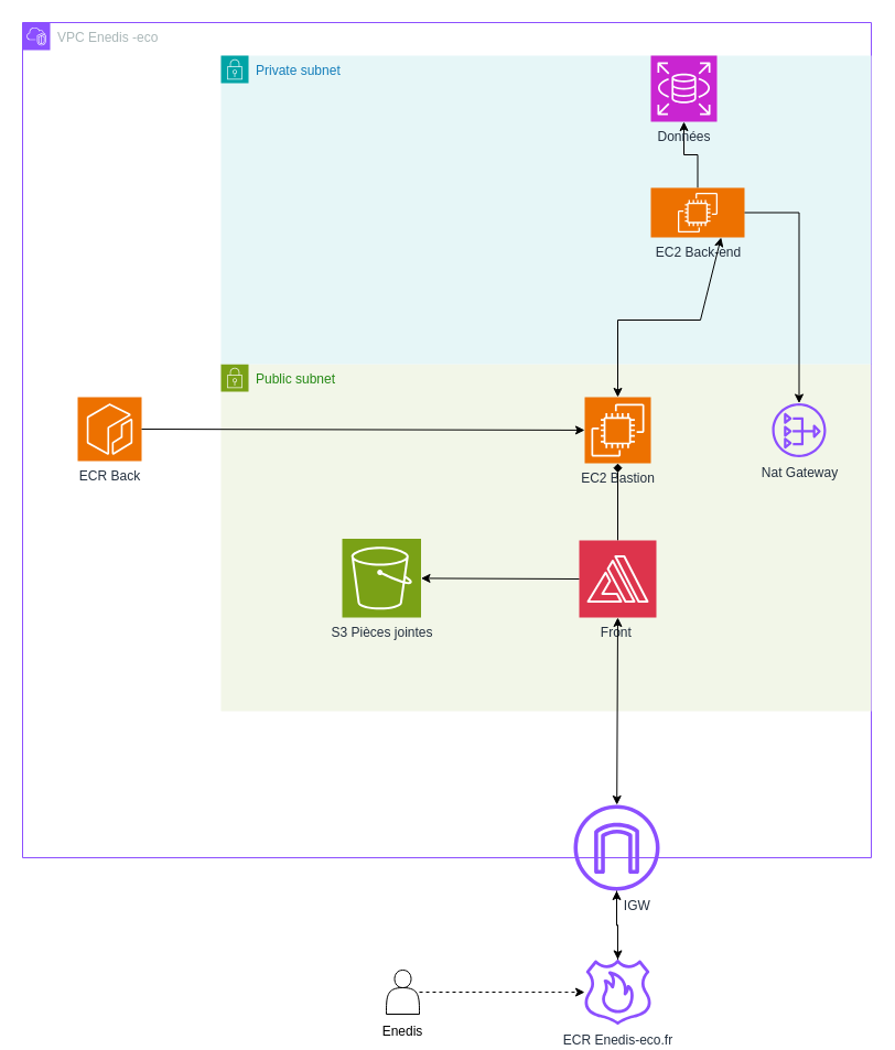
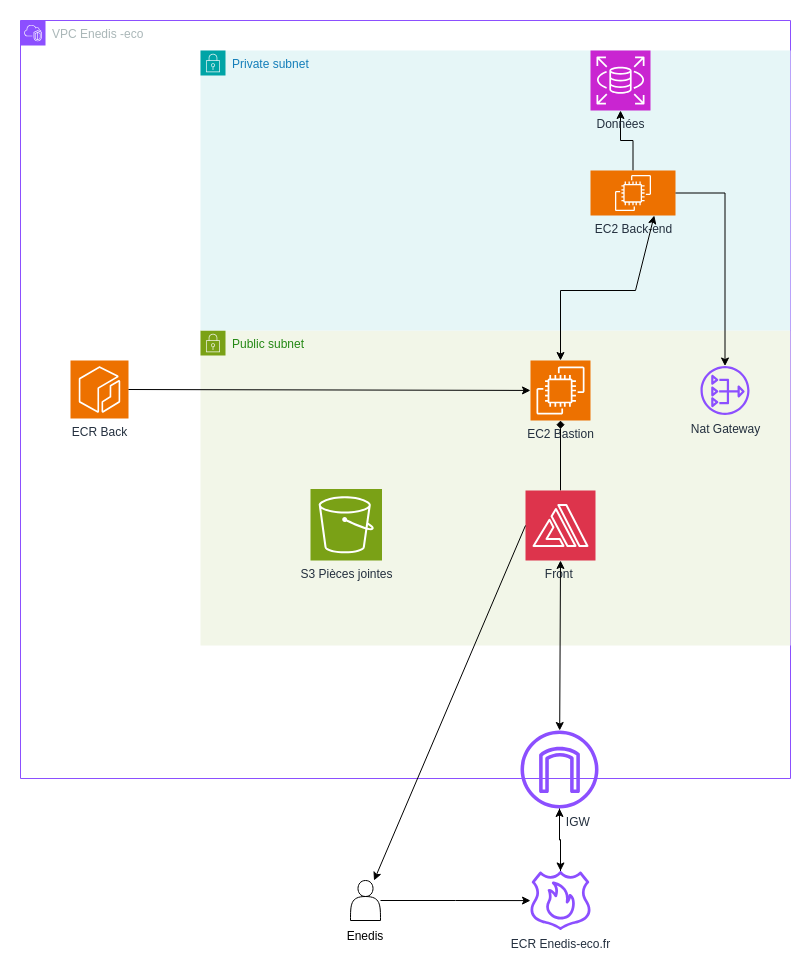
  <mxCell id="0" />
  <mxCell id="1" parent="0" />
  <mxCell id="2" value="VPC Enedis -eco" style="points=[[0,0],[0.25,0],[0.5,0],[0.75,0],[1,0],[1,0.25],[1,0.5],[1,0.75],[1,1],[0.75,1],[0.5,1],[0.25,1],[0,1],[0,0.75],[0,0.5],[0,0.25]];outlineConnect=0;gradientColor=none;html=1;whiteSpace=wrap;fontSize=12;fontStyle=0;container=1;pointerEvents=0;collapsible=0;recursiveResize=0;shape=mxgraph.aws4.group;grIcon=mxgraph.aws4.group_vpc2;strokeColor=#8C4FFF;fillColor=none;verticalAlign=top;align=left;spacingLeft=30;fontColor=#AAB7B8;dashed=0;rotation=0;" vertex="1" parent="1"><mxGeometry x="20" y="20" width="770" height="758" as="geometry" /></mxCell>
  <mxCell id="3" value="Public subnet" style="points=[[0,0],[0.25,0],[0.5,0],[0.75,0],[1,0],[1,0.25],[1,0.5],[1,0.75],[1,1],[0.75,1],[0.5,1],[0.25,1],[0,1],[0,0.75],[0,0.5],[0,0.25]];outlineConnect=0;gradientColor=none;html=1;whiteSpace=wrap;fontSize=12;fontStyle=0;container=1;pointerEvents=0;collapsible=0;recursiveResize=0;shape=mxgraph.aws4.group;grIcon=mxgraph.aws4.group_security_group;grStroke=0;strokeColor=#7AA116;fillColor=#F2F6E8;verticalAlign=top;align=left;spacingLeft=30;fontColor=#248814;dashed=0;" vertex="1" parent="2"><mxGeometry x="180" y="310" width="590" height="315" as="geometry" /></mxCell>
  <mxCell id="4" value="EC2 Bastion" style="sketch=0;points=[[0,0,0],[0.25,0,0],[0.5,0,0],[0.75,0,0],[1,0,0],[0,1,0],[0.25,1,0],[0.5,1,0],[0.75,1,0],[1,1,0],[0,0.25,0],[0,0.5,0],[0,0.75,0],[1,0.25,0],[1,0.5,0],[1,0.75,0]];outlineConnect=0;fontColor=#232F3E;fillColor=#ED7100;strokeColor=#ffffff;dashed=0;verticalLabelPosition=bottom;verticalAlign=top;align=center;html=1;fontSize=12;fontStyle=0;aspect=fixed;shape=mxgraph.aws4.resourceIcon;resIcon=mxgraph.aws4.ec2;" vertex="1" parent="3"><mxGeometry x="330" y="30" width="60" height="60" as="geometry" /></mxCell>
  <mxCell id="5" value="S3 Pièces jointes" style="sketch=0;points=[[0,0,0],[0.25,0,0],[0.5,0,0],[0.75,0,0],[1,0,0],[0,1,0],[0.25,1,0],[0.5,1,0],[0.75,1,0],[1,1,0],[0,0.25,0],[0,0.5,0],[0,0.75,0],[1,0.25,0],[1,0.5,0],[1,0.75,0]];outlineConnect=0;fontColor=#232F3E;fillColor=#7AA116;strokeColor=#ffffff;dashed=0;verticalLabelPosition=bottom;verticalAlign=top;align=center;html=1;fontSize=12;fontStyle=0;aspect=fixed;shape=mxgraph.aws4.resourceIcon;resIcon=mxgraph.aws4.s3;" vertex="1" parent="3"><mxGeometry x="110" y="158.5" width="71.5" height="71.5" as="geometry" /></mxCell>
  <mxCell id="6" value="" style="edgeStyle=orthogonalEdgeStyle;rounded=0;orthogonalLoop=1;jettySize=auto;html=1;endArrow=diamond;" edge="1" parent="3" source="7" target="4"><mxGeometry relative="1" as="geometry" /></mxCell>
  <mxCell id="7" value="Front&amp;nbsp;" style="sketch=0;points=[[0,0,0],[0.25,0,0],[0.5,0,0],[0.75,0,0],[1,0,0],[0,1,0],[0.25,1,0],[0.5,1,0],[0.75,1,0],[1,1,0],[0,0.25,0],[0,0.5,0],[0,0.75,0],[1,0.25,0],[1,0.5,0],[1,0.75,0]];outlineConnect=0;fontColor=#232F3E;fillColor=#DD344C;strokeColor=#ffffff;dashed=0;verticalLabelPosition=bottom;verticalAlign=top;align=center;html=1;fontSize=12;fontStyle=0;aspect=fixed;shape=mxgraph.aws4.resourceIcon;resIcon=mxgraph.aws4.amplify;" vertex="1" parent="3"><mxGeometry x="325" y="160" width="70" height="70" as="geometry" /></mxCell>
- <mxCell id="8" value="" style="endArrow=classic;html=1;rounded=0;exitX=0;exitY=0.5;exitDx=0;exitDy=0;exitPerimeter=0;" edge="1" parent="3" source="7" target="5"><mxGeometry width="50" height="50" relative="1" as="geometry"><mxPoint x="240" y="190" as="sourcePoint" /><mxPoint x="290" y="140" as="targetPoint" /></mxGeometry></mxCell>
+ <mxCell id="8" value="" style="endArrow=classic;html=1;rounded=0;exitX=0;exitY=0.5;exitDx=0;exitDy=0;exitPerimeter=0;" edge="1" parent="3" source="7" target="23"><mxGeometry width="50" height="50" relative="1" as="geometry"><mxPoint x="240" y="190" as="sourcePoint" /><mxPoint x="290" y="140" as="targetPoint" /></mxGeometry></mxCell>
  <mxCell id="9" value="Nat Gateway&lt;br&gt;" style="sketch=0;outlineConnect=0;fontColor=#232F3E;gradientColor=none;fillColor=#8C4FFF;strokeColor=none;dashed=0;verticalLabelPosition=bottom;verticalAlign=top;align=center;html=1;fontSize=12;fontStyle=0;aspect=fixed;pointerEvents=1;shape=mxgraph.aws4.nat_gateway;" vertex="1" parent="3"><mxGeometry x="500" y="35.5" width="49" height="49" as="geometry" /></mxCell>
  <mxCell id="10" value="ECR Back" style="sketch=0;points=[[0,0,0],[0.25,0,0],[0.5,0,0],[0.75,0,0],[1,0,0],[0,1,0],[0.25,1,0],[0.5,1,0],[0.75,1,0],[1,1,0],[0,0.25,0],[0,0.5,0],[0,0.75,0],[1,0.25,0],[1,0.5,0],[1,0.75,0]];outlineConnect=0;fontColor=#232F3E;fillColor=#ED7100;strokeColor=#ffffff;dashed=0;verticalLabelPosition=bottom;verticalAlign=top;align=center;html=1;fontSize=12;fontStyle=0;aspect=fixed;shape=mxgraph.aws4.resourceIcon;resIcon=mxgraph.aws4.ecr;" vertex="1" parent="2"><mxGeometry x="50" y="340" width="58" height="58" as="geometry" /></mxCell>
  <mxCell id="11" value="" style="endArrow=classic;html=1;rounded=0;exitX=1;exitY=0.5;exitDx=0;exitDy=0;exitPerimeter=0;" edge="1" parent="2" source="10" target="4"><mxGeometry width="50" height="50" relative="1" as="geometry"><mxPoint x="200" y="425" as="sourcePoint" /><mxPoint x="250" y="375" as="targetPoint" /></mxGeometry></mxCell>
  <mxCell id="12" value="&amp;nbsp; &amp;nbsp; &amp;nbsp; &amp;nbsp; &amp;nbsp; &amp;nbsp;IGW&lt;br&gt;&amp;nbsp;" style="sketch=0;outlineConnect=0;fontColor=#232F3E;gradientColor=none;fillColor=#8C4FFF;strokeColor=none;dashed=0;verticalLabelPosition=bottom;verticalAlign=top;align=center;html=1;fontSize=12;fontStyle=0;aspect=fixed;pointerEvents=1;shape=mxgraph.aws4.internet_gateway;" vertex="1" parent="2"><mxGeometry x="500" y="710" width="78" height="78" as="geometry" /></mxCell>
  <mxCell id="13" value="" style="endArrow=classic;startArrow=classic;html=1;rounded=0;entryX=0.5;entryY=1;entryDx=0;entryDy=0;entryPerimeter=0;" edge="1" parent="2" source="12" target="7"><mxGeometry width="50" height="50" relative="1" as="geometry"><mxPoint x="505" y="620" as="sourcePoint" /><mxPoint x="555" y="570" as="targetPoint" /></mxGeometry></mxCell>
  <mxCell id="14" value="Private subnet" style="points=[[0,0],[0.25,0],[0.5,0],[0.75,0],[1,0],[1,0.25],[1,0.5],[1,0.75],[1,1],[0.75,1],[0.5,1],[0.25,1],[0,1],[0,0.75],[0,0.5],[0,0.25]];outlineConnect=0;gradientColor=none;html=1;whiteSpace=wrap;fontSize=12;fontStyle=0;container=1;pointerEvents=0;collapsible=0;recursiveResize=0;shape=mxgraph.aws4.group;grIcon=mxgraph.aws4.group_security_group;grStroke=0;strokeColor=#00A4A6;fillColor=#E6F6F7;verticalAlign=top;align=left;spacingLeft=30;fontColor=#147EBA;dashed=0;" vertex="1" parent="1"><mxGeometry x="200" y="50" width="590" height="280" as="geometry" /></mxCell>
  <mxCell id="15" value="" style="edgeStyle=orthogonalEdgeStyle;rounded=0;orthogonalLoop=1;jettySize=auto;html=1;" edge="1" parent="14" source="16" target="17"><mxGeometry relative="1" as="geometry" /></mxCell>
  <mxCell id="16" value="EC2 Back-end" style="sketch=0;points=[[0,0,0],[0.25,0,0],[0.5,0,0],[0.75,0,0],[1,0,0],[0,1,0],[0.25,1,0],[0.5,1,0],[0.75,1,0],[1,1,0],[0,0.25,0],[0,0.5,0],[0,0.75,0],[1,0.25,0],[1,0.5,0],[1,0.75,0]];outlineConnect=0;fontColor=#232F3E;fillColor=#ED7100;strokeColor=#ffffff;dashed=0;verticalLabelPosition=bottom;verticalAlign=top;align=center;html=1;fontSize=12;fontStyle=0;aspect=fixed;shape=mxgraph.aws4.resourceIcon;resIcon=mxgraph.aws4.ec2;" vertex="1" parent="14"><mxGeometry x="390" y="120" width="85" height="45" as="geometry" /></mxCell>
  <mxCell id="17" value="Données" style="sketch=0;points=[[0,0,0],[0.25,0,0],[0.5,0,0],[0.75,0,0],[1,0,0],[0,1,0],[0.25,1,0],[0.5,1,0],[0.75,1,0],[1,1,0],[0,0.25,0],[0,0.5,0],[0,0.75,0],[1,0.25,0],[1,0.5,0],[1,0.75,0]];outlineConnect=0;fontColor=#232F3E;fillColor=#C925D1;strokeColor=#ffffff;dashed=0;verticalLabelPosition=bottom;verticalAlign=top;align=center;html=1;fontSize=12;fontStyle=0;aspect=fixed;shape=mxgraph.aws4.resourceIcon;resIcon=mxgraph.aws4.rds;" vertex="1" parent="14"><mxGeometry x="390" width="60" height="60" as="geometry" /></mxCell>
  <mxCell id="18" value="" style="endArrow=classic;startArrow=classic;html=1;rounded=0;exitX=0.5;exitY=0;exitDx=0;exitDy=0;exitPerimeter=0;entryX=0.75;entryY=1;entryDx=0;entryDy=0;entryPerimeter=0;" edge="1" parent="1" source="4" target="16"><mxGeometry width="50" height="50" relative="1" as="geometry"><mxPoint x="720" y="320" as="sourcePoint" /><mxPoint x="770" y="270" as="targetPoint" /><Array as="points"><mxPoint x="560" y="290" /><mxPoint x="635" y="290" /></Array></mxGeometry></mxCell>
  <mxCell id="19" value="" style="edgeStyle=orthogonalEdgeStyle;rounded=0;orthogonalLoop=1;jettySize=auto;html=1;" edge="1" parent="1" source="20" target="12"><mxGeometry relative="1" as="geometry" /></mxCell>
  <mxCell id="20" value="ECR Enedis-eco.fr" style="sketch=0;outlineConnect=0;fontColor=#232F3E;gradientColor=none;fillColor=#8C4FFF;strokeColor=none;dashed=0;verticalLabelPosition=bottom;verticalAlign=top;align=center;html=1;fontSize=12;fontStyle=0;aspect=fixed;pointerEvents=1;shape=mxgraph.aws4.route_53_resolver_dns_firewall;" vertex="1" parent="1"><mxGeometry x="530" y="870" width="60" height="60" as="geometry" /></mxCell>
  <mxCell id="21" value="" style="edgeStyle=orthogonalEdgeStyle;rounded=0;orthogonalLoop=1;jettySize=auto;html=1;" edge="1" parent="1" source="12" target="20"><mxGeometry relative="1" as="geometry" /></mxCell>
- <mxCell id="22" value="" style="edgeStyle=orthogonalEdgeStyle;rounded=0;orthogonalLoop=1;jettySize=auto;html=1;dashed=1;" edge="1" parent="1" source="23" target="20"><mxGeometry relative="1" as="geometry"><mxPoint x="460" y="900" as="targetPoint" /></mxGeometry></mxCell>
+ <mxCell id="22" value="" style="edgeStyle=orthogonalEdgeStyle;rounded=0;orthogonalLoop=1;jettySize=auto;html=1;" edge="1" parent="1" source="23" target="20"><mxGeometry relative="1" as="geometry"><mxPoint x="460" y="900" as="targetPoint" /></mxGeometry></mxCell>
  <mxCell id="23" value="&lt;br&gt;&lt;br&gt;&lt;br&gt;&lt;br&gt;&lt;br&gt;Enedis" style="shape=actor;whiteSpace=wrap;html=1;" vertex="1" parent="1"><mxGeometry x="350" y="880" width="30" height="40" as="geometry" /></mxCell>
  <mxCell id="24" style="edgeStyle=orthogonalEdgeStyle;rounded=0;orthogonalLoop=1;jettySize=auto;html=1;exitX=1;exitY=0.5;exitDx=0;exitDy=0;exitPerimeter=0;" edge="1" parent="1" source="16" target="9"><mxGeometry relative="1" as="geometry" /></mxCell>
